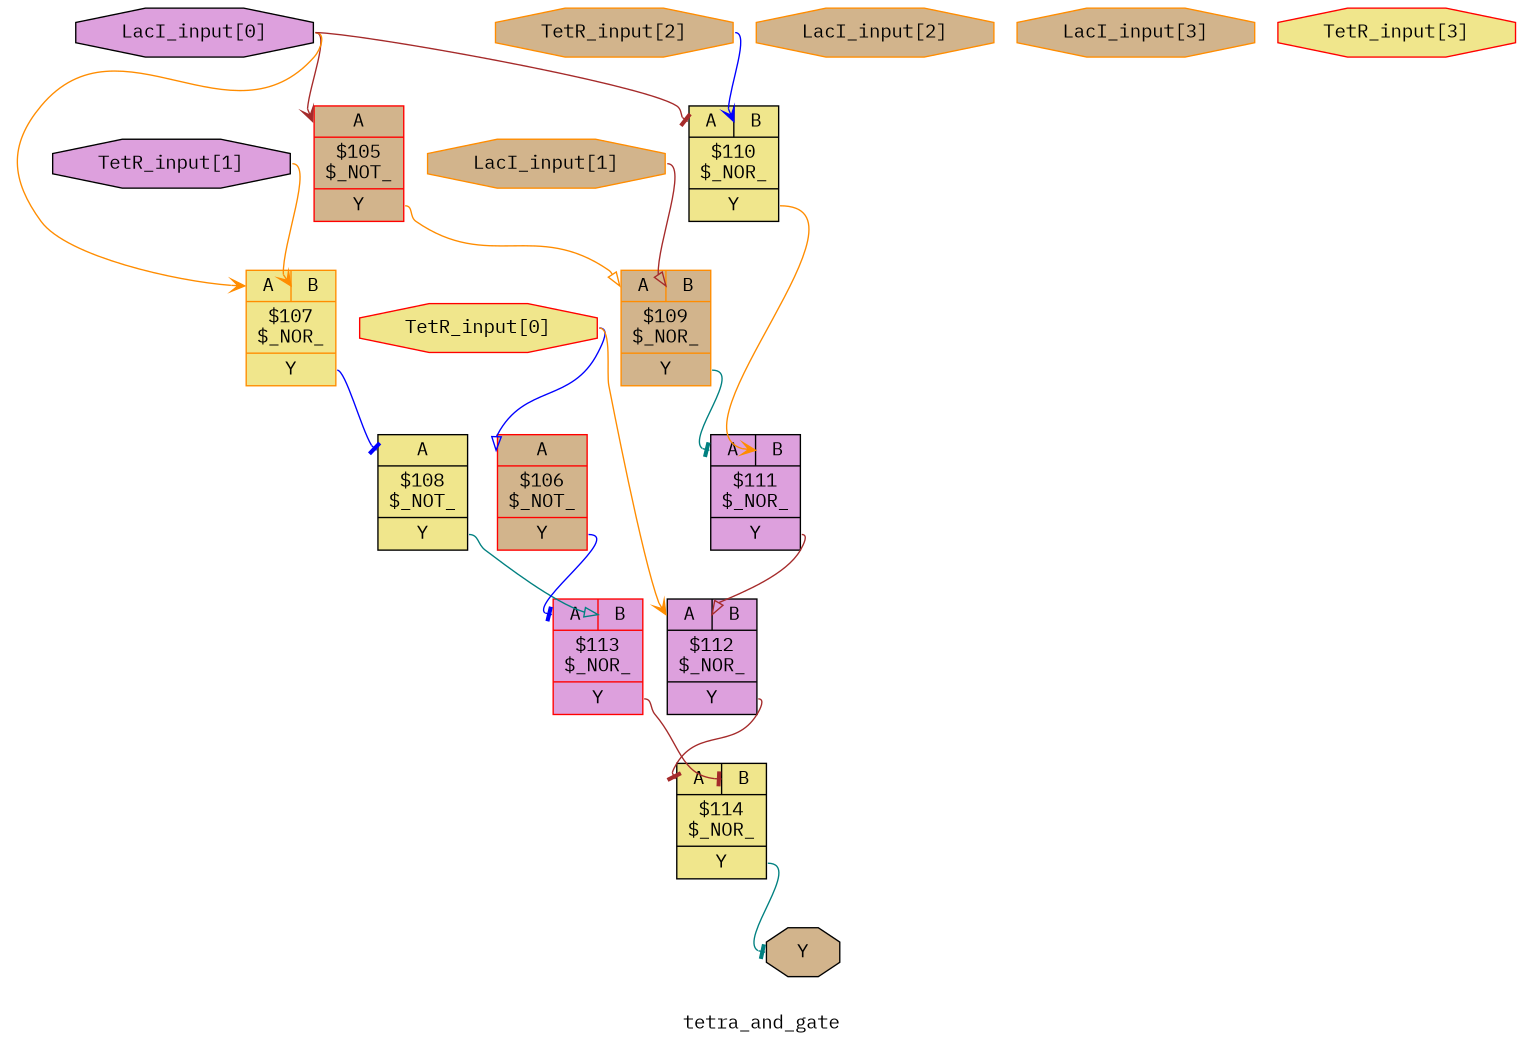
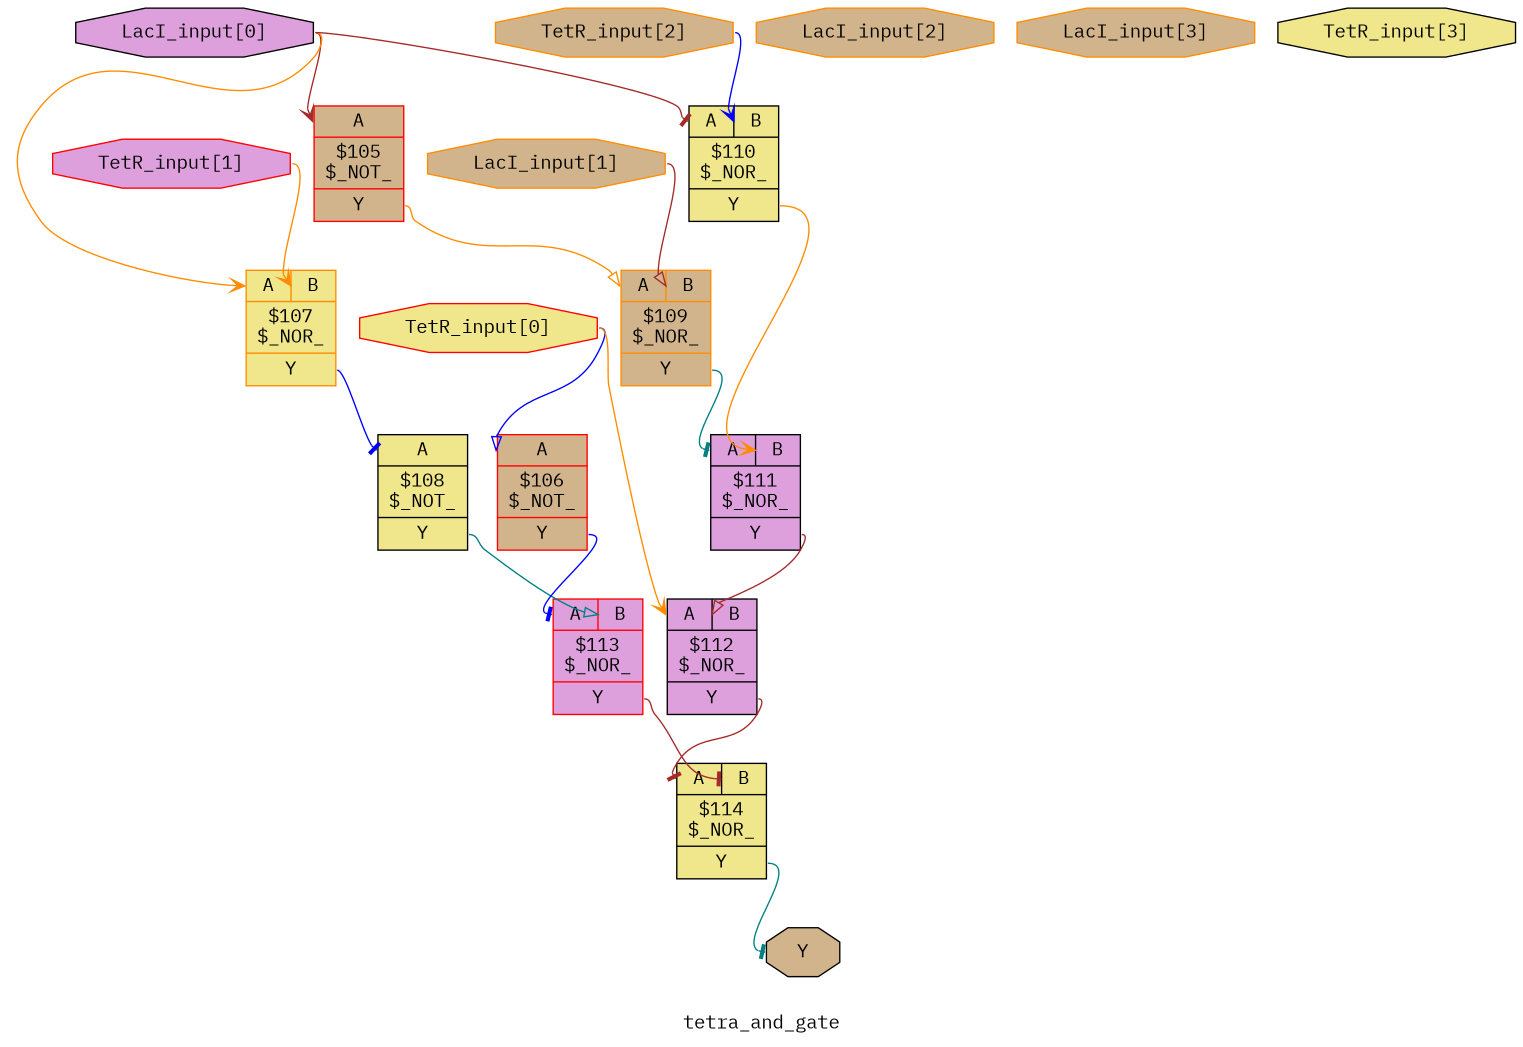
  digraph {
    fontname="IBM Plex Mono"
    label=tetra_and_gate
    rankdir=TB
    remincross=true
    node [color=black fillcolor=tan fontname="IBM Plex Mono" shape=record style=filled]
    edge [arrowhead=tee color=brown fontcolor=black fontname="IBM Plex Mono" headport="p19:w" tailport="p18:e"]
    n1 [fillcolor=plum fontcolor=black label="LacI_input[0]" shape=octagon]
    n2 [color=red label="{{<p19> A}|$105\n$_NOT_|{<p18> Y}}"]
    n3 [color=darkorange fillcolor=khaki label="{{<p19> A|<p22> B}|$107\n$_NOR_|{<p18> Y}}"]
    n4 [fillcolor=khaki label="{{<p19> A|<p22> B}|$110\n$_NOR_|{<p18> Y}}"]
    n5 [color=darkorange label="{{<p19> A|<p22> B}|$109\n$_NOR_|{<p18> Y}}"]
    n6 [fillcolor=khaki label="{{<p19> A}|$108\n$_NOT_|{<p18> Y}}"]
    n7 [fillcolor=plum label="{{<p19> A|<p22> B}|$111\n$_NOR_|{<p18> Y}}"]
    n8 [color=darkorange fontcolor=black label="LacI_input[1]" shape=octagon]
    n9 [color=darkorange fontcolor=black label="LacI_input[2]" shape=octagon]
    n10 [color=darkorange fontcolor=black label="LacI_input[3]" shape=octagon]
    n11 [color=red fillcolor=khaki fontcolor=black label="TetR_input[0]" shape=octagon]
    n12 [color=red label="{{<p19> A}|$106\n$_NOT_|{<p18> Y}}"]
    n13 [fillcolor=plum label="{{<p19> A|<p22> B}|$112\n$_NOR_|{<p18> Y}}"]
    n14 [color=red fillcolor=plum label="{{<p19> A|<p22> B}|$113\n$_NOR_|{<p18> Y}}"]
    n15 [fillcolor=khaki label="{{<p19> A|<p22> B}|$114\n$_NOR_|{<p18> Y}}"]
-   n16 [fillcolor=plum fontcolor=black label="TetR_input[1]" shape=octagon]
+   n16 [color=red fillcolor=plum fontcolor=black label="TetR_input[1]" shape=octagon]
    n17 [color=darkorange fontcolor=black label="TetR_input[2]" shape=octagon]
-   n18 [color=red fillcolor=khaki fontcolor=black label="TetR_input[3]" shape=octagon]
+   n18 [fillcolor=khaki fontcolor=black label="TetR_input[3]" shape=octagon]
    n19 [fontcolor=black label=Y shape=octagon]
    n1 -> n2 [arrowhead=vee tailport=e]
    n1 -> n3 [arrowhead=vee color=darkorange tailport=e]
    n1 -> n4 [tailport=e]
    n2 -> n5 [arrowhead=onormal color=darkorange]
    n3 -> n6 [color=blue]
    n4 -> n7 [arrowhead=vee color=darkorange headport="p22:w"]
    n5 -> n7 [color=teal]
    n6 -> n14 [arrowhead=onormal color=teal headport="p22:w"]
    n7 -> n13 [arrowhead=onormal headport="p22:w"]
    n8 -> n5 [arrowhead=onormal headport="p22:w" tailport=e]
    n11 -> n12 [arrowhead=onormal color=blue tailport=e]
    n11 -> n13 [arrowhead=vee color=darkorange tailport=e]
    n12 -> n14 [color=blue]
    n13 -> n15
    n14 -> n15 [headport="p22:w"]
    n15 -> n19 [color=teal headport=w]
    n16 -> n3 [arrowhead=vee color=darkorange headport="p22:w" tailport=e]
    n17 -> n4 [arrowhead=vee color=blue headport="p22:w" tailport=e]
  }
